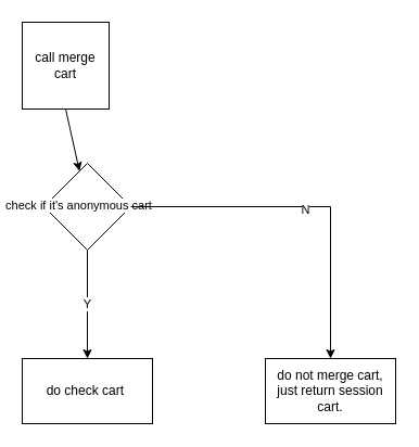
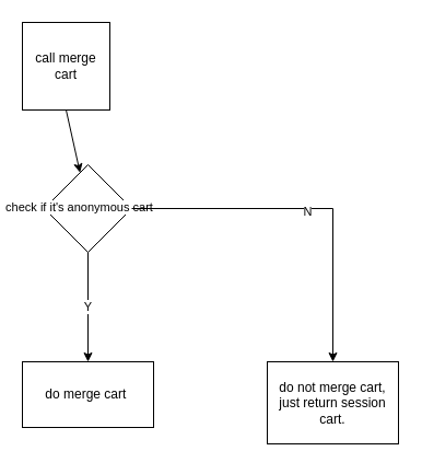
  <mxCell id="0" />
  <mxCell id="1" parent="0" />
  <mxCell id="2" value="call merge cart" style="rounded=0;whiteSpace=wrap;html=1;" vertex="1" parent="1"><mxGeometry x="20" y="20" width="80" height="80" as="geometry" /></mxCell>
  <mxCell id="3" value="" style="rhombus;whiteSpace=wrap;html=1;" vertex="1" parent="1"><mxGeometry x="40" y="150" width="80" height="80" as="geometry" /></mxCell>
  <mxCell id="4" value="check if it's anonymous cart" style="endArrow=classic;html=1;rounded=0;exitX=0.5;exitY=1;exitDx=0;exitDy=0;" edge="1" parent="1" source="2" target="3"><mxGeometry x="1" y="40" width="50" height="50" relative="1" as="geometry"><mxPoint x="80" y="90" as="sourcePoint" /><mxPoint x="130" y="20" as="targetPoint" /><mxPoint x="-40" y="40" as="offset" /></mxGeometry></mxCell>
- <mxCell id="5" value="do check cart&amp;nbsp;" style="rounded=0;whiteSpace=wrap;html=1;" vertex="1" parent="1"><mxGeometry x="20" y="330" width="120" height="60" as="geometry" /></mxCell>
+ <mxCell id="5" value="do merge cart&amp;nbsp;" style="rounded=0;whiteSpace=wrap;html=1;" vertex="1" parent="1"><mxGeometry x="20" y="330" width="120" height="60" as="geometry" /></mxCell>
  <mxCell id="6" value="Y" style="endArrow=classic;html=1;rounded=0;entryX=0.5;entryY=0;entryDx=0;entryDy=0;exitX=0.5;exitY=1;exitDx=0;exitDy=0;" edge="1" parent="1" source="3" target="5"><mxGeometry width="50" height="50" relative="1" as="geometry"><mxPoint x="140" y="260" as="sourcePoint" /><mxPoint x="190" y="210" as="targetPoint" /></mxGeometry></mxCell>
- <mxCell id="7" value="do not merge cart, just return session cart." style="rounded=0;whiteSpace=wrap;html=1;" vertex="1" parent="1"><mxGeometry x="244" y="330" width="120" height="60" as="geometry" /></mxCell>
+ <mxCell id="7" value="do not merge cart, just return session cart." style="rounded=0;whiteSpace=wrap;html=1;" vertex="1" parent="1"><mxGeometry x="244" y="330" width="120" height="75" as="geometry" /></mxCell>
  <mxCell id="8" value="" style="endArrow=classic;html=1;rounded=0;entryX=0.5;entryY=0;entryDx=0;entryDy=0;" edge="1" parent="1" target="7"><mxGeometry width="50" height="50" relative="1" as="geometry"><mxPoint x="120" y="190" as="sourcePoint" /><mxPoint x="170" y="140" as="targetPoint" /><Array as="points"><mxPoint x="304" y="190" /></Array></mxGeometry></mxCell>
  <mxCell id="9" value="N" style="edgeLabel;html=1;align=center;verticalAlign=middle;resizable=0;points=[];" vertex="1" connectable="0" parent="8"><mxGeometry x="-0.014" y="-2" relative="1" as="geometry"><mxPoint as="offset" /></mxGeometry></mxCell>
